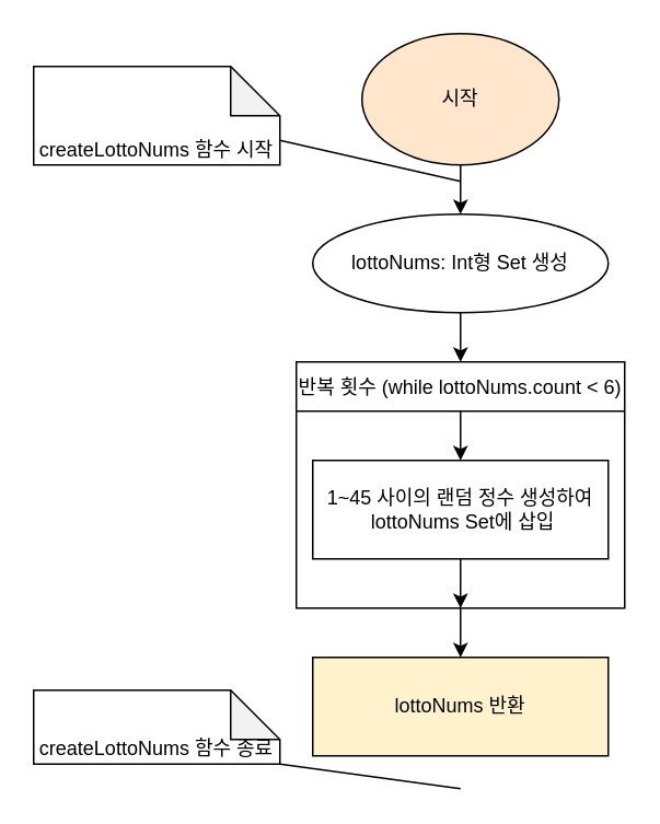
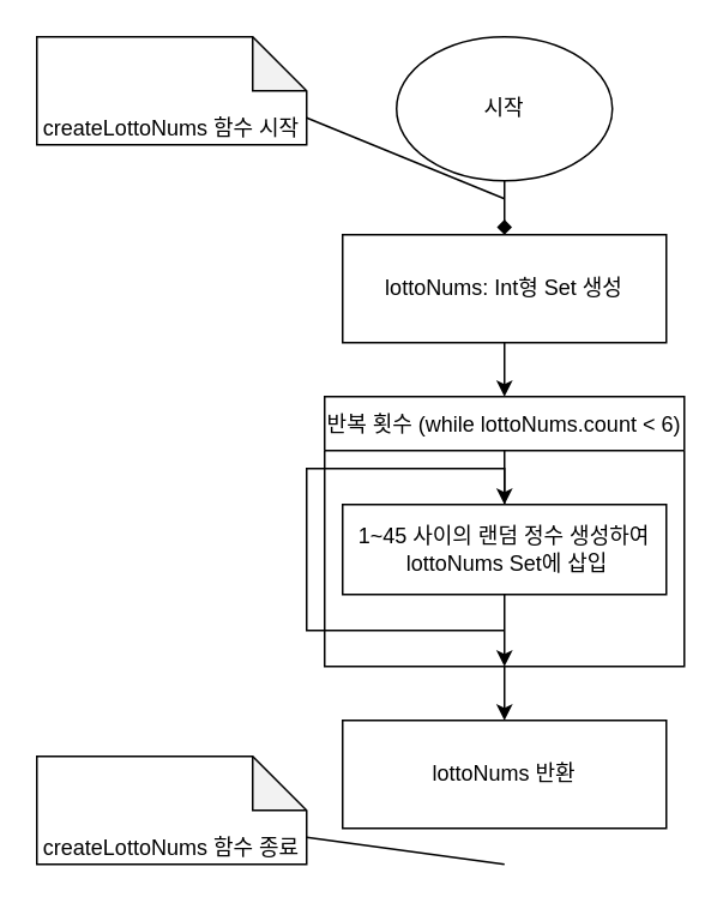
  <mxCell id="0" />
  <mxCell id="1" parent="0" />
  <mxCell id="2" style="edgeStyle=orthogonalEdgeStyle;rounded=0;orthogonalLoop=1;jettySize=auto;html=1;exitX=0.5;exitY=1;exitDx=0;exitDy=0;entryX=0.5;entryY=0;entryDx=0;entryDy=0;" edge="1" parent="1" source="3" target="5"><mxGeometry relative="1" as="geometry" /></mxCell>
- <mxCell id="3" value="lottoNums: Int형 Set 생성" style="ellipse;whiteSpace=wrap;html=1;" vertex="1" parent="1"><mxGeometry x="190" y="130" width="180" height="60" as="geometry" /></mxCell>
+ <mxCell id="3" value="lottoNums: Int형 Set 생성" style="rounded=0;whiteSpace=wrap;html=1;" vertex="1" parent="1"><mxGeometry x="190" y="130" width="180" height="60" as="geometry" /></mxCell>
  <mxCell id="4" style="edgeStyle=orthogonalEdgeStyle;rounded=0;orthogonalLoop=1;jettySize=auto;html=1;exitX=0.5;exitY=1;exitDx=0;exitDy=0;entryX=0.5;entryY=0;entryDx=0;entryDy=0;" edge="1" parent="1" source="5" target="13"><mxGeometry relative="1" as="geometry" /></mxCell>
  <mxCell id="5" value="반복 횟수 (while lottoNums.count &lt; 6)" style="swimlane;fontStyle=0;startSize=30;" vertex="1" parent="1"><mxGeometry x="180" y="220" width="200" height="150" as="geometry" /></mxCell>
  <mxCell id="6" style="edgeStyle=orthogonalEdgeStyle;rounded=0;orthogonalLoop=1;jettySize=auto;html=1;exitX=0.5;exitY=1;exitDx=0;exitDy=0;entryX=0.5;entryY=1;entryDx=0;entryDy=0;" edge="1" parent="5" source="7" target="5"><mxGeometry relative="1" as="geometry" /></mxCell>
- <mxCell id="7" value="1~45 사이의 랜덤 정수 생성하여 &amp;nbsp;lottoNums Set에 삽입" style="rounded=0;whiteSpace=wrap;html=1;" vertex="1" parent="5"><mxGeometry x="10" y="60" width="180" height="60" as="geometry" /></mxCell>
+ <mxCell id="7" value="1~45 사이의 랜덤 정수 생성하여 &amp;nbsp;lottoNums Set에 삽입" style="rounded=0;whiteSpace=wrap;html=1;" vertex="1" parent="5"><mxGeometry x="10" y="60" width="180" height="50" as="geometry" /></mxCell>
  <mxCell id="8" value="" style="endArrow=classic;html=1;rounded=0;entryX=0.5;entryY=0;entryDx=0;entryDy=0;" edge="1" parent="5" target="7"><mxGeometry width="50" height="50" relative="1" as="geometry"><mxPoint x="100" y="30" as="sourcePoint" /><mxPoint x="150" y="40" as="targetPoint" /><Array as="points" /></mxGeometry></mxCell>
- <mxCell id="9" style="edgeStyle=orthogonalEdgeStyle;rounded=0;orthogonalLoop=1;jettySize=auto;html=1;exitX=0.5;exitY=1;exitDx=0;exitDy=0;" edge="1" parent="1" source="10" target="3"><mxGeometry relative="1" as="geometry" /></mxCell>
- <mxCell id="10" value="시작" style="ellipse;whiteSpace=wrap;html=1;fillColor=#ffe6cc;" vertex="1" parent="1"><mxGeometry x="220" y="20" width="120" height="80" as="geometry" /></mxCell>
- <mxCell id="11" value="createLottoNums 함수 시작" style="shape=note;whiteSpace=wrap;html=1;backgroundOutline=1;darkOpacity=0.05;align=center;verticalAlign=bottom;" vertex="1" parent="1"><mxGeometry x="20" y="40" width="150" height="60" as="geometry" /></mxCell>
+ <mxCell id="9" style="edgeStyle=orthogonalEdgeStyle;rounded=0;orthogonalLoop=1;jettySize=auto;html=1;exitX=0.5;exitY=1;exitDx=0;exitDy=0;endArrow=diamond;" edge="1" parent="1" source="10" target="3"><mxGeometry relative="1" as="geometry" /></mxCell>
+ <mxCell id="10" value="시작" style="ellipse;whiteSpace=wrap;html=1;" vertex="1" parent="1"><mxGeometry x="220" y="20" width="120" height="80" as="geometry" /></mxCell>
+ <mxCell id="11" value="createLottoNums 함수 시작" style="shape=note;whiteSpace=wrap;html=1;backgroundOutline=1;darkOpacity=0.05;align=center;verticalAlign=bottom;" vertex="1" parent="1"><mxGeometry x="20" y="20" width="150" height="60" as="geometry" /></mxCell>
  <mxCell id="12" value="" style="endArrow=none;html=1;rounded=0;entryX=0;entryY=0;entryDx=150;entryDy=45;entryPerimeter=0;" edge="1" parent="1" target="11"><mxGeometry width="50" height="50" relative="1" as="geometry"><mxPoint x="280" y="110" as="sourcePoint" /><mxPoint x="410" y="210" as="targetPoint" /></mxGeometry></mxCell>
- <mxCell id="13" value="lottoNums 반환" style="rounded=0;whiteSpace=wrap;html=1;fillColor=#fff2cc;" vertex="1" parent="1"><mxGeometry x="190" y="400" width="180" height="60" as="geometry" /></mxCell>
- <mxCell id="14" value="createLottoNums 함수 종료" style="shape=note;whiteSpace=wrap;html=1;backgroundOutline=1;darkOpacity=0.05;align=center;verticalAlign=bottom;" vertex="1" parent="1"><mxGeometry x="20" y="420" width="150" height="45" as="geometry" /></mxCell>
+ <mxCell id="13" value="lottoNums 반환" style="rounded=0;whiteSpace=wrap;html=1;" vertex="1" parent="1"><mxGeometry x="190" y="400" width="180" height="60" as="geometry" /></mxCell>
+ <mxCell id="14" value="createLottoNums 함수 종료" style="shape=note;whiteSpace=wrap;html=1;backgroundOutline=1;darkOpacity=0.05;align=center;verticalAlign=bottom;" vertex="1" parent="1"><mxGeometry x="20" y="420" width="150" height="60" as="geometry" /></mxCell>
  <mxCell id="15" value="" style="endArrow=none;html=1;rounded=0;entryX=0;entryY=0;entryDx=150;entryDy=45;entryPerimeter=0;" edge="1" parent="1" target="14"><mxGeometry width="50" height="50" relative="1" as="geometry"><mxPoint x="280" y="480" as="sourcePoint" /><mxPoint x="370" y="210" as="targetPoint" /></mxGeometry></mxCell>
